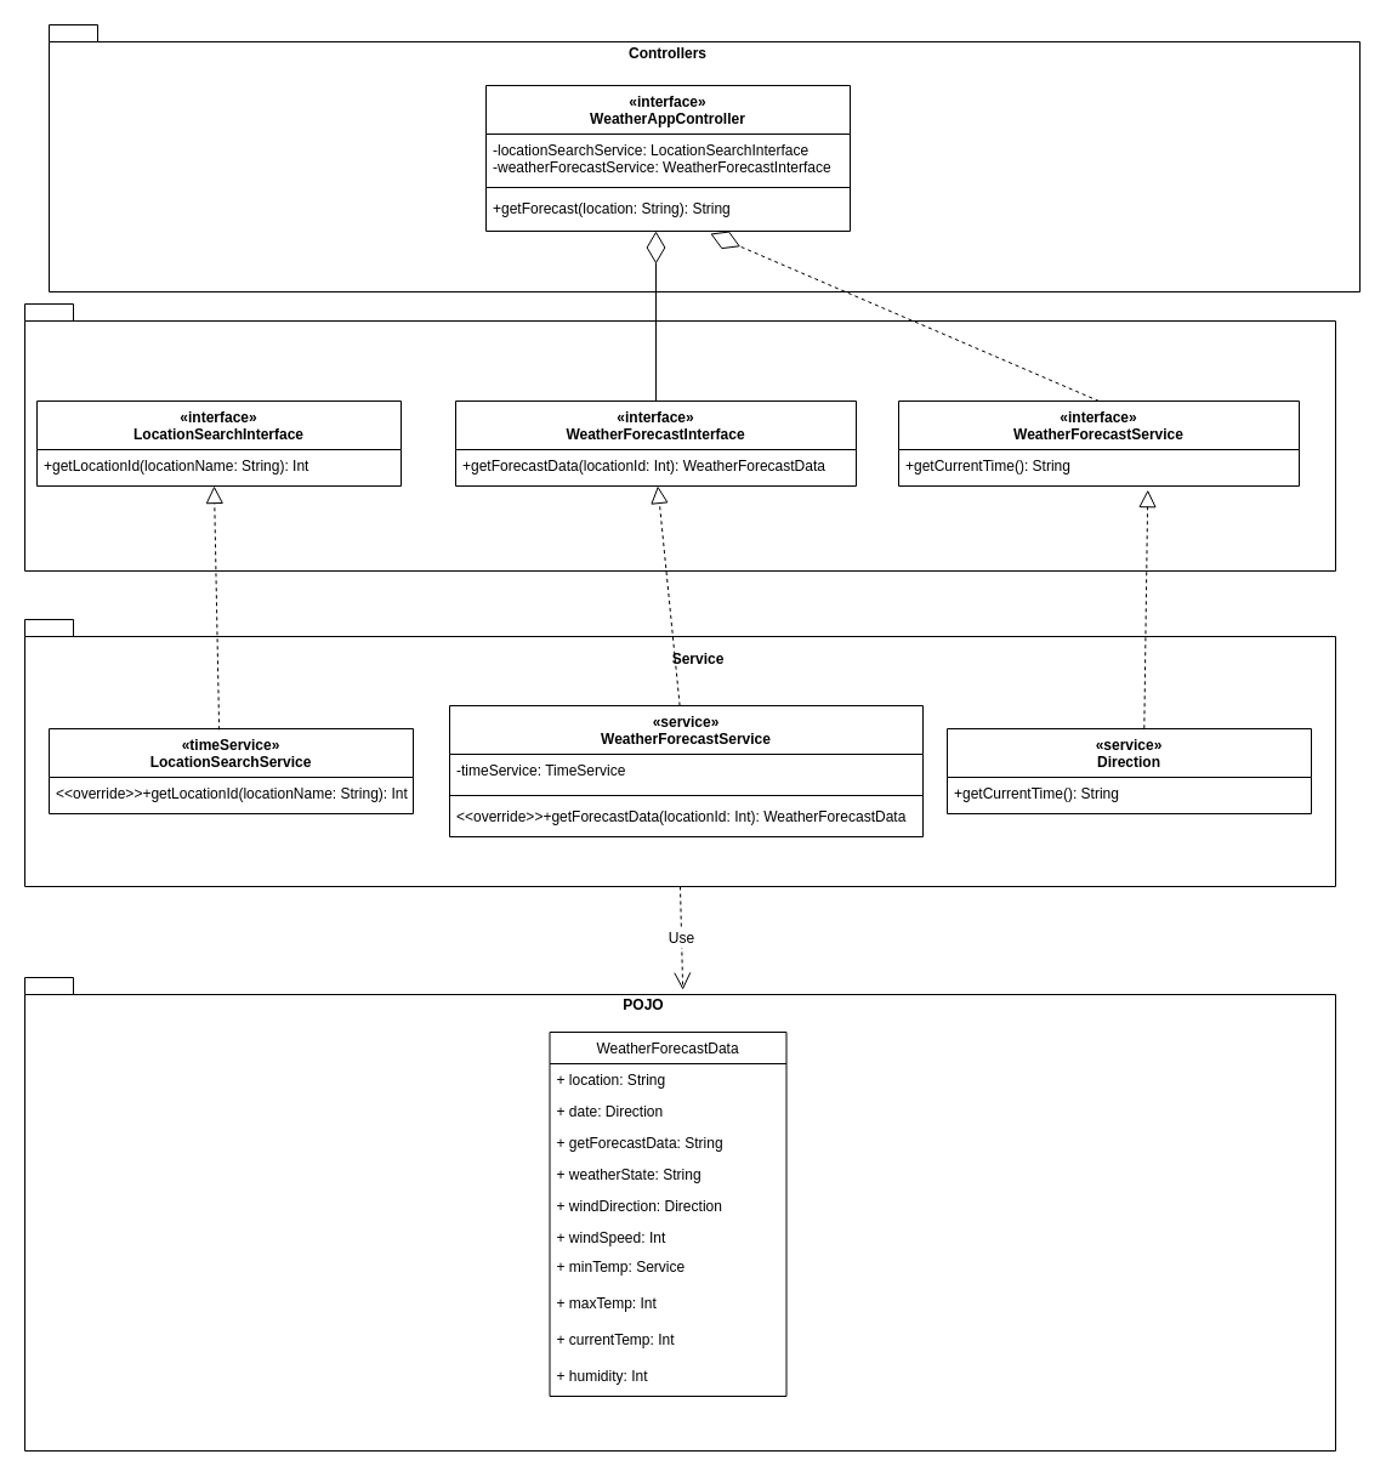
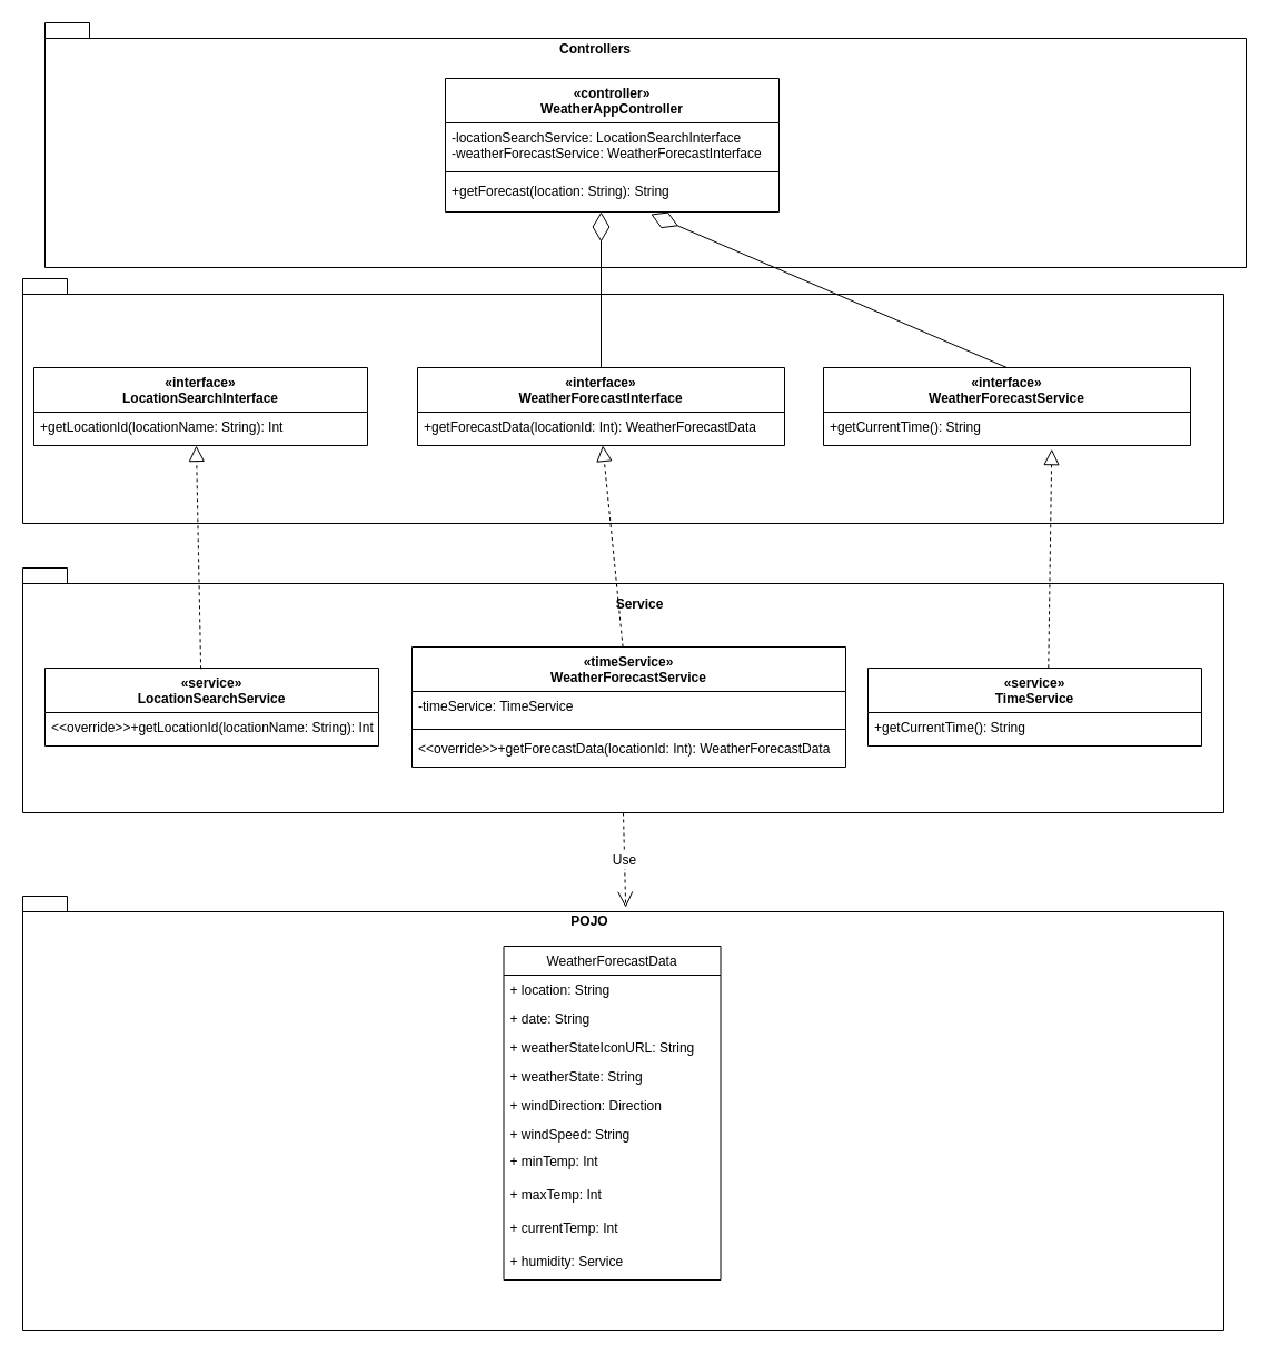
  <mxCell id="0" />
  <mxCell id="1" parent="0" />
  <mxCell id="2" value="" style="shape=folder;fontStyle=1;spacingTop=30;tabWidth=40;tabHeight=14;tabPosition=left;html=1;noLabel=0;labelPosition=center;verticalLabelPosition=top;align=center;verticalAlign=bottom;fontSize=12;" vertex="1" parent="1"><mxGeometry x="20" y="805" width="1080" height="390" as="geometry" /></mxCell>
  <mxCell id="3" value="" style="shape=folder;fontStyle=1;spacingTop=30;tabWidth=40;tabHeight=14;tabPosition=left;html=1;noLabel=0;labelPosition=center;verticalLabelPosition=top;align=center;verticalAlign=bottom;fontSize=12;" vertex="1" parent="1"><mxGeometry x="40" width="1080" height="220" as="geometry" y="20" /></mxCell>
  <mxCell id="4" value="" style="shape=folder;fontStyle=1;spacingTop=30;tabWidth=40;tabHeight=14;tabPosition=left;html=1;noLabel=0;labelPosition=center;verticalLabelPosition=top;align=center;verticalAlign=bottom;fontSize=12;" vertex="1" parent="1"><mxGeometry x="20" y="510" width="1080" height="220" as="geometry" /></mxCell>
  <mxCell id="5" value="" style="shape=folder;fontStyle=1;spacingTop=30;tabWidth=40;tabHeight=14;tabPosition=left;html=1;noLabel=0;labelPosition=center;verticalLabelPosition=top;align=center;verticalAlign=bottom;fontSize=12;" vertex="1" parent="1"><mxGeometry x="20" y="250" width="1080" height="220" as="geometry" /></mxCell>
- <mxCell id="6" value="«interface»&#10;WeatherAppController&#10;&#10;" style="swimlane;fontStyle=1;align=center;verticalAlign=top;childLayout=stackLayout;horizontal=1;startSize=40;horizontalStack=0;resizeParent=1;resizeParentMax=0;resizeLast=0;collapsible=1;marginBottom=0;" vertex="1" parent="1"><mxGeometry x="400" y="70" width="300" height="120" as="geometry"><mxRectangle x="210" y="70" width="100" height="26" as="alternateBounds" /></mxGeometry></mxCell>
+ <mxCell id="6" value="«controller»&#10;WeatherAppController&#10;&#10;" style="swimlane;fontStyle=1;align=center;verticalAlign=top;childLayout=stackLayout;horizontal=1;startSize=40;horizontalStack=0;resizeParent=1;resizeParentMax=0;resizeLast=0;collapsible=1;marginBottom=0;" vertex="1" parent="1"><mxGeometry x="400" y="70" width="300" height="120" as="geometry"><mxRectangle x="210" y="70" width="100" height="26" as="alternateBounds" /></mxGeometry></mxCell>
  <mxCell id="7" value="-locationSearchService: LocationSearchInterface&#10;-weatherForecastService: WeatherForecastInterface" style="text;strokeColor=none;fillColor=none;align=left;verticalAlign=top;spacingLeft=4;spacingRight=4;overflow=hidden;rotatable=0;points=[[0,0.5],[1,0.5]];portConstraint=eastwest;" vertex="1" parent="6"><mxGeometry y="40" width="300" height="40" as="geometry" /></mxCell>
  <mxCell id="8" value="" style="line;strokeWidth=1;fillColor=none;align=left;verticalAlign=middle;spacingTop=-1;spacingLeft=3;spacingRight=3;rotatable=0;labelPosition=right;points=[];portConstraint=eastwest;" vertex="1" parent="6"><mxGeometry y="80" width="300" height="8" as="geometry" /></mxCell>
  <mxCell id="9" value="+getForecast(location: String): String" style="text;strokeColor=none;fillColor=none;align=left;verticalAlign=top;spacingLeft=4;spacingRight=4;overflow=hidden;rotatable=0;points=[[0,0.5],[1,0.5]];portConstraint=eastwest;" vertex="1" parent="6"><mxGeometry y="88" width="300" height="32" as="geometry" /></mxCell>
  <mxCell id="10" value="«interface»&#10;LocationSearchInterface&#10;" style="swimlane;fontStyle=1;align=center;verticalAlign=top;childLayout=stackLayout;horizontal=1;startSize=40;horizontalStack=0;resizeParent=1;resizeParentMax=0;resizeLast=0;collapsible=1;marginBottom=0;" vertex="1" parent="1"><mxGeometry x="30" y="330" width="300" height="70" as="geometry"><mxRectangle x="210" y="70" width="100" height="26" as="alternateBounds" /></mxGeometry></mxCell>
  <mxCell id="11" value="+getLocationId(locationName: String): Int" style="text;strokeColor=none;fillColor=none;align=left;verticalAlign=top;spacingLeft=4;spacingRight=4;overflow=hidden;rotatable=0;points=[[0,0.5],[1,0.5]];portConstraint=eastwest;" vertex="1" parent="10"><mxGeometry y="40" width="300" height="30" as="geometry" /></mxCell>
  <mxCell id="12" value="«interface»&#10;WeatherForecastInterface" style="swimlane;fontStyle=1;align=center;verticalAlign=top;childLayout=stackLayout;horizontal=1;startSize=40;horizontalStack=0;resizeParent=1;resizeParentMax=0;resizeLast=0;collapsible=1;marginBottom=0;" vertex="1" parent="1"><mxGeometry x="375" y="330" width="330" height="70" as="geometry"><mxRectangle x="210" y="70" width="100" height="26" as="alternateBounds" /></mxGeometry></mxCell>
  <mxCell id="13" value="+getForecastData(locationId: Int): WeatherForecastData" style="text;strokeColor=none;fillColor=none;align=left;verticalAlign=top;spacingLeft=4;spacingRight=4;overflow=hidden;rotatable=0;points=[[0,0.5],[1,0.5]];portConstraint=eastwest;" vertex="1" parent="12"><mxGeometry y="40" width="330" height="30" as="geometry" /></mxCell>
- <mxCell id="14" value="«timeService»&#10;LocationSearchService" style="swimlane;fontStyle=1;align=center;verticalAlign=top;childLayout=stackLayout;horizontal=1;startSize=40;horizontalStack=0;resizeParent=1;resizeParentMax=0;resizeLast=0;collapsible=1;marginBottom=0;" vertex="1" parent="1"><mxGeometry x="40" y="600" width="300" height="70" as="geometry"><mxRectangle x="210" y="70" width="100" height="26" as="alternateBounds" /></mxGeometry></mxCell>
+ <mxCell id="14" value="«service»&#10;LocationSearchService" style="swimlane;fontStyle=1;align=center;verticalAlign=top;childLayout=stackLayout;horizontal=1;startSize=40;horizontalStack=0;resizeParent=1;resizeParentMax=0;resizeLast=0;collapsible=1;marginBottom=0;" vertex="1" parent="1"><mxGeometry x="40" y="600" width="300" height="70" as="geometry"><mxRectangle x="210" y="70" width="100" height="26" as="alternateBounds" /></mxGeometry></mxCell>
  <mxCell id="15" value="&lt;&lt;override&gt;&gt;+getLocationId(locationName: String): Int" style="text;strokeColor=none;fillColor=none;align=left;verticalAlign=top;spacingLeft=4;spacingRight=4;overflow=hidden;rotatable=0;points=[[0,0.5],[1,0.5]];portConstraint=eastwest;" vertex="1" parent="14"><mxGeometry y="40" width="300" height="30" as="geometry" /></mxCell>
- <mxCell id="16" value="«service»&#10;Direction" style="swimlane;fontStyle=1;align=center;verticalAlign=top;childLayout=stackLayout;horizontal=1;startSize=40;horizontalStack=0;resizeParent=1;resizeParentMax=0;resizeLast=0;collapsible=1;marginBottom=0;" vertex="1" parent="1"><mxGeometry x="780" y="600" width="300" height="70" as="geometry"><mxRectangle x="210" y="70" width="100" height="26" as="alternateBounds" /></mxGeometry></mxCell>
+ <mxCell id="16" value="«service»&#10;TimeService" style="swimlane;fontStyle=1;align=center;verticalAlign=top;childLayout=stackLayout;horizontal=1;startSize=40;horizontalStack=0;resizeParent=1;resizeParentMax=0;resizeLast=0;collapsible=1;marginBottom=0;" vertex="1" parent="1"><mxGeometry x="780" y="600" width="300" height="70" as="geometry"><mxRectangle x="210" y="70" width="100" height="26" as="alternateBounds" /></mxGeometry></mxCell>
  <mxCell id="17" value="+getCurrentTime(): String" style="text;strokeColor=none;fillColor=none;align=left;verticalAlign=top;spacingLeft=4;spacingRight=4;overflow=hidden;rotatable=0;points=[[0,0.5],[1,0.5]];portConstraint=eastwest;" vertex="1" parent="16"><mxGeometry y="40" width="300" height="30" as="geometry" /></mxCell>
- <mxCell id="18" value="«service»&#10;WeatherForecastService&#10;&#10;" style="swimlane;fontStyle=1;align=center;verticalAlign=top;childLayout=stackLayout;horizontal=1;startSize=40;horizontalStack=0;resizeParent=1;resizeParentMax=0;resizeLast=0;collapsible=1;marginBottom=0;" vertex="1" parent="1"><mxGeometry x="370" y="581" width="390" height="108" as="geometry"><mxRectangle x="210" y="70" width="100" height="26" as="alternateBounds" /></mxGeometry></mxCell>
+ <mxCell id="18" value="«timeService»&#10;WeatherForecastService&#10;&#10;" style="swimlane;fontStyle=1;align=center;verticalAlign=top;childLayout=stackLayout;horizontal=1;startSize=40;horizontalStack=0;resizeParent=1;resizeParentMax=0;resizeLast=0;collapsible=1;marginBottom=0;" vertex="1" parent="1"><mxGeometry x="370" y="581" width="390" height="108" as="geometry"><mxRectangle x="210" y="70" width="100" height="26" as="alternateBounds" /></mxGeometry></mxCell>
  <mxCell id="19" value="-timeService: TimeService" style="text;strokeColor=none;fillColor=none;align=left;verticalAlign=top;spacingLeft=4;spacingRight=4;overflow=hidden;rotatable=0;points=[[0,0.5],[1,0.5]];portConstraint=eastwest;" vertex="1" parent="18"><mxGeometry y="40" width="390" height="30" as="geometry" /></mxCell>
  <mxCell id="20" value="" style="line;strokeWidth=1;fillColor=none;align=left;verticalAlign=middle;spacingTop=-1;spacingLeft=3;spacingRight=3;rotatable=0;labelPosition=right;points=[];portConstraint=eastwest;" vertex="1" parent="18"><mxGeometry y="70" width="390" height="8" as="geometry" /></mxCell>
  <mxCell id="21" value="&lt;&lt;override&gt;&gt;+getForecastData(locationId: Int): WeatherForecastData" style="text;strokeColor=none;fillColor=none;align=left;verticalAlign=top;spacingLeft=4;spacingRight=4;overflow=hidden;rotatable=0;points=[[0,0.5],[1,0.5]];portConstraint=eastwest;" vertex="1" parent="18"><mxGeometry y="78" width="390" height="30" as="geometry" /></mxCell>
  <mxCell id="22" value="WeatherForecastData" style="swimlane;fontStyle=0;childLayout=stackLayout;horizontal=1;startSize=26;fillColor=none;horizontalStack=0;resizeParent=1;resizeParentMax=0;resizeLast=0;collapsible=1;marginBottom=0;" vertex="1" parent="1"><mxGeometry x="452.5" y="850" width="195" height="300" as="geometry" /></mxCell>
  <mxCell id="23" value="+ location: String" style="text;strokeColor=none;fillColor=none;align=left;verticalAlign=top;spacingLeft=4;spacingRight=4;overflow=hidden;rotatable=0;points=[[0,0.5],[1,0.5]];portConstraint=eastwest;" vertex="1" parent="22"><mxGeometry y="26" width="195" height="26" as="geometry" /></mxCell>
- <mxCell id="24" value="+ date: Direction" style="text;strokeColor=none;fillColor=none;align=left;verticalAlign=top;spacingLeft=4;spacingRight=4;overflow=hidden;rotatable=0;points=[[0,0.5],[1,0.5]];portConstraint=eastwest;" vertex="1" parent="22"><mxGeometry y="52" width="195" height="26" as="geometry" /></mxCell>
- <mxCell id="25" value="+ getForecastData: String" style="text;strokeColor=none;fillColor=none;align=left;verticalAlign=top;spacingLeft=4;spacingRight=4;overflow=hidden;rotatable=0;points=[[0,0.5],[1,0.5]];portConstraint=eastwest;" vertex="1" parent="22"><mxGeometry y="78" width="195" height="26" as="geometry" /></mxCell>
+ <mxCell id="24" value="+ date: String" style="text;strokeColor=none;fillColor=none;align=left;verticalAlign=top;spacingLeft=4;spacingRight=4;overflow=hidden;rotatable=0;points=[[0,0.5],[1,0.5]];portConstraint=eastwest;" vertex="1" parent="22"><mxGeometry y="52" width="195" height="26" as="geometry" /></mxCell>
+ <mxCell id="25" value="+ weatherStateIconURL: String" style="text;strokeColor=none;fillColor=none;align=left;verticalAlign=top;spacingLeft=4;spacingRight=4;overflow=hidden;rotatable=0;points=[[0,0.5],[1,0.5]];portConstraint=eastwest;" vertex="1" parent="22"><mxGeometry y="78" width="195" height="26" as="geometry" /></mxCell>
  <mxCell id="26" value="+ weatherState: String&#10;" style="text;strokeColor=none;fillColor=none;align=left;verticalAlign=top;spacingLeft=4;spacingRight=4;overflow=hidden;rotatable=0;points=[[0,0.5],[1,0.5]];portConstraint=eastwest;" vertex="1" parent="22"><mxGeometry y="104" width="195" height="26" as="geometry" /></mxCell>
  <mxCell id="27" value="+ windDirection: Direction" style="text;strokeColor=none;fillColor=none;align=left;verticalAlign=top;spacingLeft=4;spacingRight=4;overflow=hidden;rotatable=0;points=[[0,0.5],[1,0.5]];portConstraint=eastwest;" vertex="1" parent="22"><mxGeometry y="130" width="195" height="26" as="geometry" /></mxCell>
- <mxCell id="28" value="+ windSpeed: Int" style="text;strokeColor=none;fillColor=none;align=left;verticalAlign=top;spacingLeft=4;spacingRight=4;overflow=hidden;rotatable=0;points=[[0,0.5],[1,0.5]];portConstraint=eastwest;" vertex="1" parent="22"><mxGeometry y="156" width="195" height="24" as="geometry" /></mxCell>
- <mxCell id="29" value="+ minTemp: Service" style="text;strokeColor=none;fillColor=none;align=left;verticalAlign=top;spacingLeft=4;spacingRight=4;overflow=hidden;rotatable=0;points=[[0,0.5],[1,0.5]];portConstraint=eastwest;" vertex="1" parent="22"><mxGeometry y="180" width="195" height="30" as="geometry" /></mxCell>
+ <mxCell id="28" value="+ windSpeed: String" style="text;strokeColor=none;fillColor=none;align=left;verticalAlign=top;spacingLeft=4;spacingRight=4;overflow=hidden;rotatable=0;points=[[0,0.5],[1,0.5]];portConstraint=eastwest;" vertex="1" parent="22"><mxGeometry y="156" width="195" height="24" as="geometry" /></mxCell>
+ <mxCell id="29" value="+ minTemp: Int" style="text;strokeColor=none;fillColor=none;align=left;verticalAlign=top;spacingLeft=4;spacingRight=4;overflow=hidden;rotatable=0;points=[[0,0.5],[1,0.5]];portConstraint=eastwest;" vertex="1" parent="22"><mxGeometry y="180" width="195" height="30" as="geometry" /></mxCell>
  <mxCell id="30" value="+ maxTemp: Int" style="text;strokeColor=none;fillColor=none;align=left;verticalAlign=top;spacingLeft=4;spacingRight=4;overflow=hidden;rotatable=0;points=[[0,0.5],[1,0.5]];portConstraint=eastwest;" vertex="1" parent="22"><mxGeometry y="210" width="195" height="30" as="geometry" /></mxCell>
  <mxCell id="31" value="+ currentTemp: Int" style="text;strokeColor=none;fillColor=none;align=left;verticalAlign=top;spacingLeft=4;spacingRight=4;overflow=hidden;rotatable=0;points=[[0,0.5],[1,0.5]];portConstraint=eastwest;" vertex="1" parent="22"><mxGeometry y="240" width="195" height="30" as="geometry" /></mxCell>
- <mxCell id="32" value="+ humidity: Int" style="text;strokeColor=none;fillColor=none;align=left;verticalAlign=top;spacingLeft=4;spacingRight=4;overflow=hidden;rotatable=0;points=[[0,0.5],[1,0.5]];portConstraint=eastwest;" vertex="1" parent="22"><mxGeometry y="270" width="195" height="30" as="geometry" /></mxCell>
+ <mxCell id="32" value="+ humidity: Service" style="text;strokeColor=none;fillColor=none;align=left;verticalAlign=top;spacingLeft=4;spacingRight=4;overflow=hidden;rotatable=0;points=[[0,0.5],[1,0.5]];portConstraint=eastwest;" vertex="1" parent="22"><mxGeometry y="270" width="195" height="30" as="geometry" /></mxCell>
  <mxCell id="33" value="«interface»&#10;WeatherForecastService" style="swimlane;fontStyle=1;align=center;verticalAlign=top;childLayout=stackLayout;horizontal=1;startSize=40;horizontalStack=0;resizeParent=1;resizeParentMax=0;resizeLast=0;collapsible=1;marginBottom=0;" vertex="1" parent="1"><mxGeometry x="740" y="330" width="330" height="70" as="geometry"><mxRectangle x="210" y="70" width="100" height="26" as="alternateBounds" /></mxGeometry></mxCell>
  <mxCell id="34" value="+getCurrentTime(): String" style="text;strokeColor=none;fillColor=none;align=left;verticalAlign=top;spacingLeft=4;spacingRight=4;overflow=hidden;rotatable=0;points=[[0,0.5],[1,0.5]];portConstraint=eastwest;" vertex="1" parent="33"><mxGeometry y="40" width="330" height="30" as="geometry" /></mxCell>
  <mxCell id="35" value="" style="endArrow=diamondThin;endFill=0;endSize=24;html=1;" edge="1" parent="1" source="12"><mxGeometry width="160" relative="1" as="geometry"><mxPoint x="450" y="190" as="sourcePoint" /><mxPoint x="540" y="190" as="targetPoint" /></mxGeometry></mxCell>
  <mxCell id="36" value="" style="endArrow=block;dashed=1;endFill=0;endSize=12;html=1;" edge="1" parent="1" source="18" target="13"><mxGeometry width="160" relative="1" as="geometry"><mxPoint x="450" y="480" as="sourcePoint" /><mxPoint x="610" y="480" as="targetPoint" /></mxGeometry></mxCell>
  <mxCell id="37" value="" style="endArrow=block;dashed=1;endFill=0;endSize=12;html=1;exitX=0.541;exitY=-0.003;exitDx=0;exitDy=0;exitPerimeter=0;entryX=0.622;entryY=1.105;entryDx=0;entryDy=0;entryPerimeter=0;" edge="1" parent="1" source="16" target="34"><mxGeometry width="160" relative="1" as="geometry"><mxPoint x="553.885" y="420" as="sourcePoint" /><mxPoint x="910" y="342" as="targetPoint" /><Array as="points" /></mxGeometry></mxCell>
  <mxCell id="38" value="" style="endArrow=block;dashed=1;endFill=0;endSize=12;html=1;exitX=0.467;exitY=0.011;exitDx=0;exitDy=0;exitPerimeter=0;" edge="1" parent="1" source="14"><mxGeometry width="160" relative="1" as="geometry"><mxPoint x="937.3" y="419.79" as="sourcePoint" /><mxPoint x="176" y="400" as="targetPoint" /><Array as="points" /></mxGeometry></mxCell>
  <mxCell id="39" value="Use" style="endArrow=open;endSize=12;dashed=1;html=1;fontSize=12;exitX=0.5;exitY=1;exitDx=0;exitDy=0;exitPerimeter=0;entryX=0.502;entryY=0.026;entryDx=0;entryDy=0;entryPerimeter=0;" edge="1" parent="1" source="4" target="2"><mxGeometry width="160" relative="1" as="geometry"><mxPoint x="480" y="760" as="sourcePoint" /><mxPoint x="640" y="760" as="targetPoint" /></mxGeometry></mxCell>
- <mxCell id="40" value="Controllers" style="text;align=center;fontStyle=1;verticalAlign=middle;spacingLeft=3;spacingRight=3;strokeColor=none;rotatable=0;points=[[0,0.5],[1,0.5]];portConstraint=eastwest;fontSize=12;" vertex="1" parent="1"><mxGeometry x="510" y="30" width="80" height="26" as="geometry" /></mxCell>
+ <mxCell id="40" value="Controllers" style="text;align=center;fontStyle=1;verticalAlign=middle;spacingLeft=3;spacingRight=3;strokeColor=none;rotatable=0;points=[[0,0.5],[1,0.5]];portConstraint=eastwest;fontSize=12;" vertex="1" parent="1"><mxGeometry x="495" y="30" width="80" height="26" as="geometry" /></mxCell>
  <mxCell id="41" value="Service" style="text;align=center;fontStyle=1;verticalAlign=middle;spacingLeft=3;spacingRight=3;strokeColor=none;rotatable=0;points=[[0,0.5],[1,0.5]];portConstraint=eastwest;fontSize=12;" vertex="1" parent="1"><mxGeometry x="535" y="529" width="80" height="26" as="geometry" /></mxCell>
  <mxCell id="42" value="POJO" style="text;align=center;fontStyle=1;verticalAlign=middle;spacingLeft=3;spacingRight=3;strokeColor=none;rotatable=0;points=[[0,0.5],[1,0.5]];portConstraint=eastwest;fontSize=12;" vertex="1" parent="1"><mxGeometry x="490" y="814" width="80" height="26" as="geometry" /></mxCell>
- <mxCell id="43" value="" style="endArrow=diamondThin;endFill=0;endSize=24;html=1;exitX=0.5;exitY=0;exitDx=0;exitDy=0;entryX=0.616;entryY=1.063;entryDx=0;entryDy=0;entryPerimeter=0;dashed=1;" edge="1" parent="1" source="33" target="9"><mxGeometry width="160" relative="1" as="geometry"><mxPoint x="550" y="340" as="sourcePoint" /><mxPoint x="550" y="200" as="targetPoint" /><Array as="points" /></mxGeometry></mxCell>
+ <mxCell id="43" value="" style="endArrow=diamondThin;endFill=0;endSize=24;html=1;exitX=0.5;exitY=0;exitDx=0;exitDy=0;entryX=0.616;entryY=1.063;entryDx=0;entryDy=0;entryPerimeter=0;" edge="1" parent="1" source="33" target="9"><mxGeometry width="160" relative="1" as="geometry"><mxPoint x="550" y="340" as="sourcePoint" /><mxPoint x="550" y="200" as="targetPoint" /><Array as="points" /></mxGeometry></mxCell>
